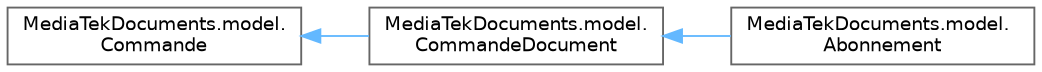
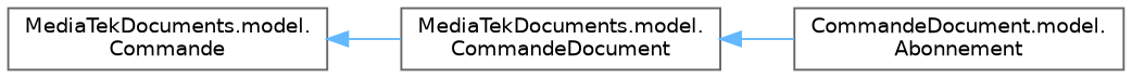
  digraph {
    rankdir=LR
    node [color=grey40 fillcolor=white fontname=Helvetica fontsize=10 shape=box style=filled]
    edge [color=steelblue1 dir=back fontname=Helvetica fontsize=10 labelfontname=Helvetica labelfontsize=10 style=solid]
    n1 [height=0.2 label="MediaTekDocuments.model.\lCommande" width=0.4]
    n2 [height=0.2 label="MediaTekDocuments.model.\lCommandeDocument" width=0.4]
-   n3 [height=0.2 label="MediaTekDocuments.model.\lAbonnement" width=0.4]
+   n3 [height=0.2 label="CommandeDocument.model.\lAbonnement" width=0.4]
    n1 -> n2
    n2 -> n3
  }
